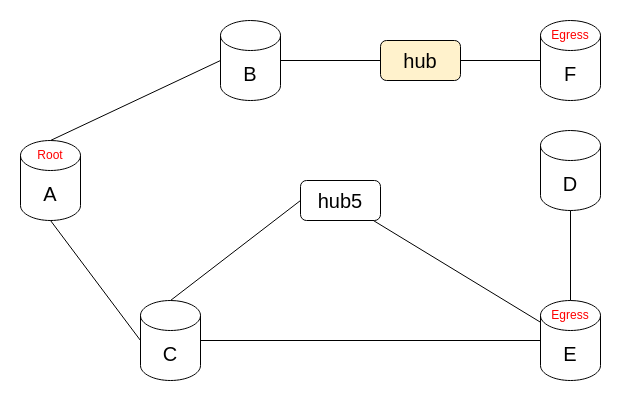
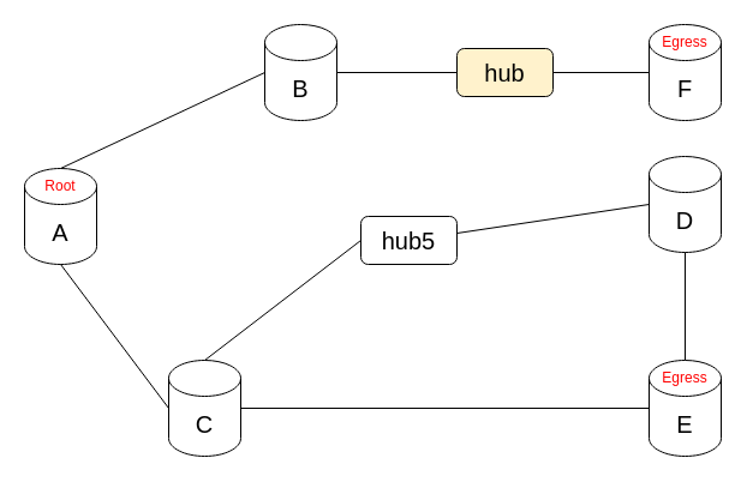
  <mxCell id="0" />
  <mxCell id="1" parent="0" />
  <mxCell id="2" value="&lt;font style=&quot;font-size: 20px;&quot;&gt;A&lt;/font&gt;" style="shape=cylinder3;whiteSpace=wrap;html=1;boundedLbl=1;backgroundOutline=1;size=15;" vertex="1" parent="1"><mxGeometry x="20" y="140" width="60" height="80" as="geometry" /></mxCell>
  <mxCell id="3" value="&lt;font style=&quot;font-size: 20px;&quot;&gt;B&lt;/font&gt;" style="shape=cylinder3;whiteSpace=wrap;html=1;boundedLbl=1;backgroundOutline=1;size=15;" vertex="1" parent="1"><mxGeometry x="220" y="20" width="60" height="80" as="geometry" /></mxCell>
  <mxCell id="4" value="&lt;font style=&quot;font-size: 20px;&quot;&gt;C&lt;/font&gt;" style="shape=cylinder3;whiteSpace=wrap;html=1;boundedLbl=1;backgroundOutline=1;size=15;" vertex="1" parent="1"><mxGeometry x="140" y="300" width="60" height="80" as="geometry" /></mxCell>
  <mxCell id="5" value="&lt;span style=&quot;font-size: 20px;&quot;&gt;D&lt;/span&gt;" style="shape=cylinder3;whiteSpace=wrap;html=1;boundedLbl=1;backgroundOutline=1;size=15;" vertex="1" parent="1"><mxGeometry x="540" y="130" width="60" height="80" as="geometry" /></mxCell>
  <mxCell id="6" value="&lt;font style=&quot;font-size: 20px;&quot;&gt;E&lt;/font&gt;" style="shape=cylinder3;whiteSpace=wrap;html=1;boundedLbl=1;backgroundOutline=1;size=15;" vertex="1" parent="1"><mxGeometry x="540" y="300" width="60" height="80" as="geometry" /></mxCell>
  <mxCell id="7" value="&lt;font style=&quot;font-size: 20px;&quot;&gt;F&lt;/font&gt;" style="shape=cylinder3;whiteSpace=wrap;html=1;boundedLbl=1;backgroundOutline=1;size=15;" vertex="1" parent="1"><mxGeometry x="540" y="20" width="60" height="80" as="geometry" /></mxCell>
  <mxCell id="8" value="&lt;font style=&quot;font-size: 20px;&quot;&gt;hub&lt;/font&gt;" style="rounded=1;whiteSpace=wrap;html=1;fillColor=#fff2cc;" vertex="1" parent="1"><mxGeometry x="380" y="40" width="80" height="40" as="geometry" /></mxCell>
  <mxCell id="9" value="&lt;font color=&quot;#ff0000&quot;&gt;Root&lt;/font&gt;" style="text;html=1;strokeColor=none;fillColor=none;align=center;verticalAlign=middle;whiteSpace=wrap;rounded=0;" vertex="1" parent="1"><mxGeometry x="20" y="140" width="60" height="30" as="geometry" /></mxCell>
  <mxCell id="10" value="&lt;font color=&quot;#ff0000&quot;&gt;Egress&lt;/font&gt;" style="text;html=1;strokeColor=none;fillColor=none;align=center;verticalAlign=middle;whiteSpace=wrap;rounded=0;" vertex="1" parent="1"><mxGeometry x="540" y="20" width="60" height="30" as="geometry" /></mxCell>
  <mxCell id="11" value="&lt;font color=&quot;#ff0000&quot;&gt;Egress&lt;/font&gt;" style="text;html=1;strokeColor=none;fillColor=none;align=center;verticalAlign=middle;whiteSpace=wrap;rounded=0;" vertex="1" parent="1"><mxGeometry x="540" y="300" width="60" height="30" as="geometry" /></mxCell>
  <mxCell id="12" value="" style="endArrow=none;html=1;rounded=0;exitX=0;exitY=0.5;exitDx=0;exitDy=0;exitPerimeter=0;" edge="1" parent="1" source="4"><mxGeometry width="50" height="50" relative="1" as="geometry"><mxPoint x="0" y="270" as="sourcePoint" /><mxPoint x="50" y="220" as="targetPoint" /></mxGeometry></mxCell>
  <mxCell id="13" value="" style="endArrow=none;html=1;rounded=0;entryX=0;entryY=0.5;entryDx=0;entryDy=0;" edge="1" parent="1" target="21"><mxGeometry width="50" height="50" relative="1" as="geometry"><mxPoint x="170" y="300" as="sourcePoint" /><mxPoint x="270" y="140" as="targetPoint" /></mxGeometry></mxCell>
- <mxCell id="14" value="" style="endArrow=none;html=1;rounded=0;" edge="1" parent="1" source="21" target="6"><mxGeometry width="50" height="50" relative="1" as="geometry"><mxPoint x="340" y="200" as="sourcePoint" /><mxPoint x="414" y="200" as="targetPoint" /></mxGeometry></mxCell>
+ <mxCell id="14" value="" style="endArrow=none;html=1;rounded=0;entryX=0;entryY=0.5;entryDx=0;entryDy=0;entryPerimeter=0;" edge="1" parent="1" source="21" target="5"><mxGeometry width="50" height="50" relative="1" as="geometry"><mxPoint x="340" y="200" as="sourcePoint" /><mxPoint x="414" y="200" as="targetPoint" /></mxGeometry></mxCell>
  <mxCell id="15" value="" style="endArrow=none;html=1;rounded=0;exitX=0.5;exitY=0;exitDx=0;exitDy=0;entryX=0.5;entryY=1;entryDx=0;entryDy=0;entryPerimeter=0;" edge="1" parent="1" source="11" target="5"><mxGeometry width="50" height="50" relative="1" as="geometry"><mxPoint x="400" y="290" as="sourcePoint" /><mxPoint x="450" y="240" as="targetPoint" /></mxGeometry></mxCell>
  <mxCell id="16" value="" style="endArrow=none;html=1;rounded=0;entryX=0;entryY=0.5;entryDx=0;entryDy=0;entryPerimeter=0;" edge="1" parent="1" target="6"><mxGeometry width="50" height="50" relative="1" as="geometry"><mxPoint x="200" y="340" as="sourcePoint" /><mxPoint x="250" y="300" as="targetPoint" /></mxGeometry></mxCell>
  <mxCell id="17" value="" style="endArrow=none;html=1;rounded=0;entryX=0;entryY=0.5;entryDx=0;entryDy=0;entryPerimeter=0;" edge="1" parent="1" target="3"><mxGeometry width="50" height="50" relative="1" as="geometry"><mxPoint x="50" y="140" as="sourcePoint" /><mxPoint x="100" y="90" as="targetPoint" /></mxGeometry></mxCell>
  <mxCell id="18" value="" style="endArrow=none;html=1;rounded=0;entryX=0;entryY=0.5;entryDx=0;entryDy=0;" edge="1" parent="1" target="8"><mxGeometry width="50" height="50" relative="1" as="geometry"><mxPoint x="280" y="60" as="sourcePoint" /><mxPoint x="330" y="10" as="targetPoint" /></mxGeometry></mxCell>
  <mxCell id="19" value="" style="endArrow=none;html=1;rounded=0;entryX=0;entryY=0.5;entryDx=0;entryDy=0;entryPerimeter=0;" edge="1" parent="1" target="7"><mxGeometry width="50" height="50" relative="1" as="geometry"><mxPoint x="460" y="60" as="sourcePoint" /><mxPoint x="510" y="10" as="targetPoint" /></mxGeometry></mxCell>
  <mxCell id="20" value="" style="endArrow=none;html=1;rounded=0;entryX=0;entryY=0.5;entryDx=0;entryDy=0;entryPerimeter=0;" edge="1" parent="1" target="21"><mxGeometry width="50" height="50" relative="1" as="geometry"><mxPoint x="340" y="200" as="sourcePoint" /><mxPoint x="540" y="180" as="targetPoint" /></mxGeometry></mxCell>
  <mxCell id="21" value="&lt;font style=&quot;font-size: 20px;&quot;&gt;hub5&lt;/font&gt;" style="rounded=1;whiteSpace=wrap;html=1;" vertex="1" parent="1"><mxGeometry x="300" y="180" width="80" height="40" as="geometry" /></mxCell>
